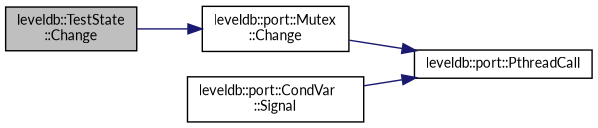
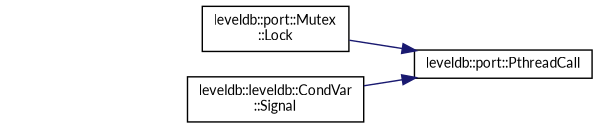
  digraph {
    fontname=Lato
    rankdir=LR
    node [color=black fillcolor=white fontname=Lato fontsize=10 shape=record style=filled]
    edge [color=midnightblue fontname=Lato fontsize=10 labelfontname=Helvetica labelfontsize=10 style=solid]
-   n1 [fillcolor=grey75 fontcolor=black height=0.2 label="leveldb::TestState\l::Change" width=0.4]
-   n2 [height=0.2 label="leveldb::port::Mutex\l::Change" width=0.4]
+   n2 [height=0.2 label="leveldb::port::Mutex\l::Lock" width=0.4]
    n3 [height=0.2 label="leveldb::port::PthreadCall" width=0.4]
-   n4 [height=0.2 label="leveldb::port::CondVar\l::Signal" width=0.4]
-   n1 -> n2
+   n4 [height=0.2 label="leveldb::leveldb::CondVar\l::Signal" width=0.4]
    n2 -> n3
    n4 -> n3
  }
